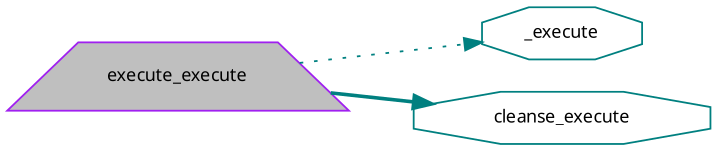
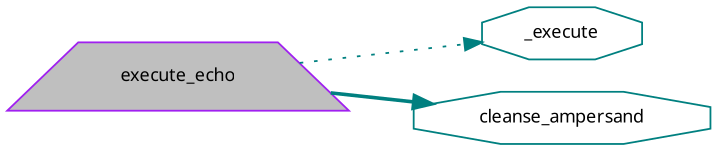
  digraph {
    fontname="Noto Sans"
    rankdir=LR
    node [color=teal fillcolor=white fontname="Noto Sans" fontsize=10 shape=octagon style=filled]
    edge [color=teal fontname="Noto Sans" fontsize=10 labelfontname=Helvetica labelfontsize=10]
-   n1 [color=purple fillcolor=grey75 fontcolor=black height=0.2 label=execute_execute shape=trapezium width=0.4]
+   n1 [color=purple fillcolor=grey75 fontcolor=black height=0.2 label=execute_echo shape=trapezium width=0.4]
    n2 [height=0.2 label=_execute width=0.4]
-   n3 [height=0.2 label=cleanse_execute width=0.4]
+   n3 [height=0.2 label=cleanse_ampersand width=0.4]
    n1 -> n2 [style=dotted]
    n1 -> n3 [style=bold]
  }
